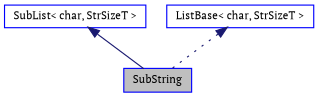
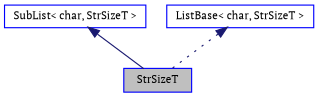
  digraph {
    fontname="PT Serif"
    node [color=blue fillcolor=white fontname="PT Serif" fontsize=10 shape=record style=filled]
    edge [color=midnightblue dir=back fontname="PT Serif" fontsize=10 labelfontname=Helvetica labelfontsize=10]
-   n1 [fillcolor=grey75 fontcolor=black height=0.2 label=SubString width=0.4]
+   n1 [fillcolor=grey75 fontcolor=black height=0.2 label=StrSizeT width=0.4]
    n2 [height=0.2 label="SubList\< char, StrSizeT \>" width=0.4]
    n3 [height=0.2 label="ListBase\< char, StrSizeT \>" width=0.4]
    n2 -> n1 [style=solid]
    n3 -> n1 [style=dotted]
  }
